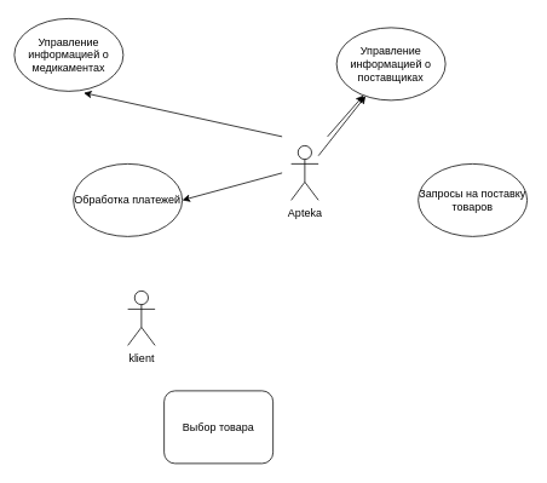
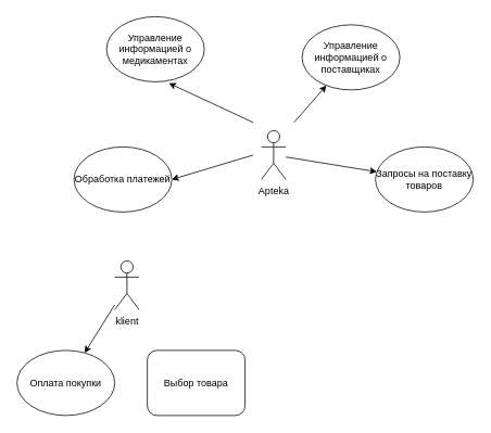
  <mxCell id="0" />
  <mxCell id="1" parent="0" />
  <mxCell id="2" style="rounded=0;orthogonalLoop=1;jettySize=auto;html=1;entryX=1;entryY=0.5;entryDx=0;entryDy=0;" edge="1" parent="1" target="7"><mxGeometry relative="1" as="geometry"><mxPoint x="310" y="190" as="sourcePoint" /></mxGeometry></mxCell>
  <mxCell id="3" style="edgeStyle=none;rounded=0;orthogonalLoop=1;jettySize=auto;html=1;entryX=0.637;entryY=1.022;entryDx=0;entryDy=0;entryPerimeter=0;" edge="1" parent="1" target="8"><mxGeometry relative="1" as="geometry"><mxPoint x="310" y="150" as="sourcePoint" /></mxGeometry></mxCell>
  <mxCell id="4" style="edgeStyle=none;rounded=0;orthogonalLoop=1;jettySize=auto;html=1;" edge="1" parent="1" target="9"><mxGeometry relative="1" as="geometry"><mxPoint x="360" y="150" as="sourcePoint" /></mxGeometry></mxCell>
- <mxCell id="5" style="edgeStyle=none;rounded=0;orthogonalLoop=1;jettySize=auto;html=1;" edge="1" parent="1" source="6" target="9"><mxGeometry relative="1" as="geometry" /></mxCell>
+ <mxCell id="5" style="edgeStyle=none;rounded=0;orthogonalLoop=1;jettySize=auto;html=1;" edge="1" parent="1" source="6" target="10"><mxGeometry relative="1" as="geometry" /></mxCell>
  <mxCell id="6" value="Apteka" style="shape=umlActor;verticalLabelPosition=bottom;verticalAlign=top;html=1;outlineConnect=0;" vertex="1" parent="1"><mxGeometry x="320" y="160" width="30" height="60" as="geometry" /></mxCell>
- <mxCell id="7" value="Обработка платежей" style="ellipse;whiteSpace=wrap;html=1;" vertex="1" parent="1"><mxGeometry x="80" y="180" width="120" height="80" as="geometry" /></mxCell>
- <mxCell id="8" value="Управление информацией о медикаментах" style="ellipse;whiteSpace=wrap;html=1;" vertex="1" parent="1"><mxGeometry x="15" y="20" width="120" height="80" as="geometry" /></mxCell>
+ <mxCell id="7" value="Обработка платежей" style="ellipse;whiteSpace=wrap;html=1;" vertex="1" parent="1"><mxGeometry x="90" y="180" width="120" height="80" as="geometry" /></mxCell>
+ <mxCell id="8" value="Управление информацией о медикаментах" style="ellipse;whiteSpace=wrap;html=1;" vertex="1" parent="1"><mxGeometry x="130" y="20" width="120" height="80" as="geometry" /></mxCell>
  <mxCell id="9" value="Управление информацией о поставщиках" style="ellipse;whiteSpace=wrap;html=1;" vertex="1" parent="1"><mxGeometry x="370" y="30" width="120" height="80" as="geometry" /></mxCell>
  <mxCell id="10" value="Запросы на поставку товаров" style="ellipse;whiteSpace=wrap;html=1;" vertex="1" parent="1"><mxGeometry x="460" y="180" width="120" height="80" as="geometry" /></mxCell>
+ <mxCell id="11" style="edgeStyle=none;rounded=0;orthogonalLoop=1;jettySize=auto;html=1;" edge="1" parent="1" source="12" target="13"><mxGeometry relative="1" as="geometry" /></mxCell>
  <mxCell id="12" value="klient" style="shape=umlActor;verticalLabelPosition=bottom;verticalAlign=top;html=1;outlineConnect=0;" vertex="1" parent="1"><mxGeometry x="140" y="320" width="30" height="60" as="geometry" /></mxCell>
+ <mxCell id="13" value="Оплата покупки" style="ellipse;whiteSpace=wrap;html=1;" vertex="1" parent="1"><mxGeometry x="20" y="430" width="120" height="80" as="geometry" /></mxCell>
  <mxCell id="14" value="Выбор товара" style="whiteSpace=wrap;html=1;rounded=1;" vertex="1" parent="1"><mxGeometry x="180" y="430" width="120" height="80" as="geometry" /></mxCell>
